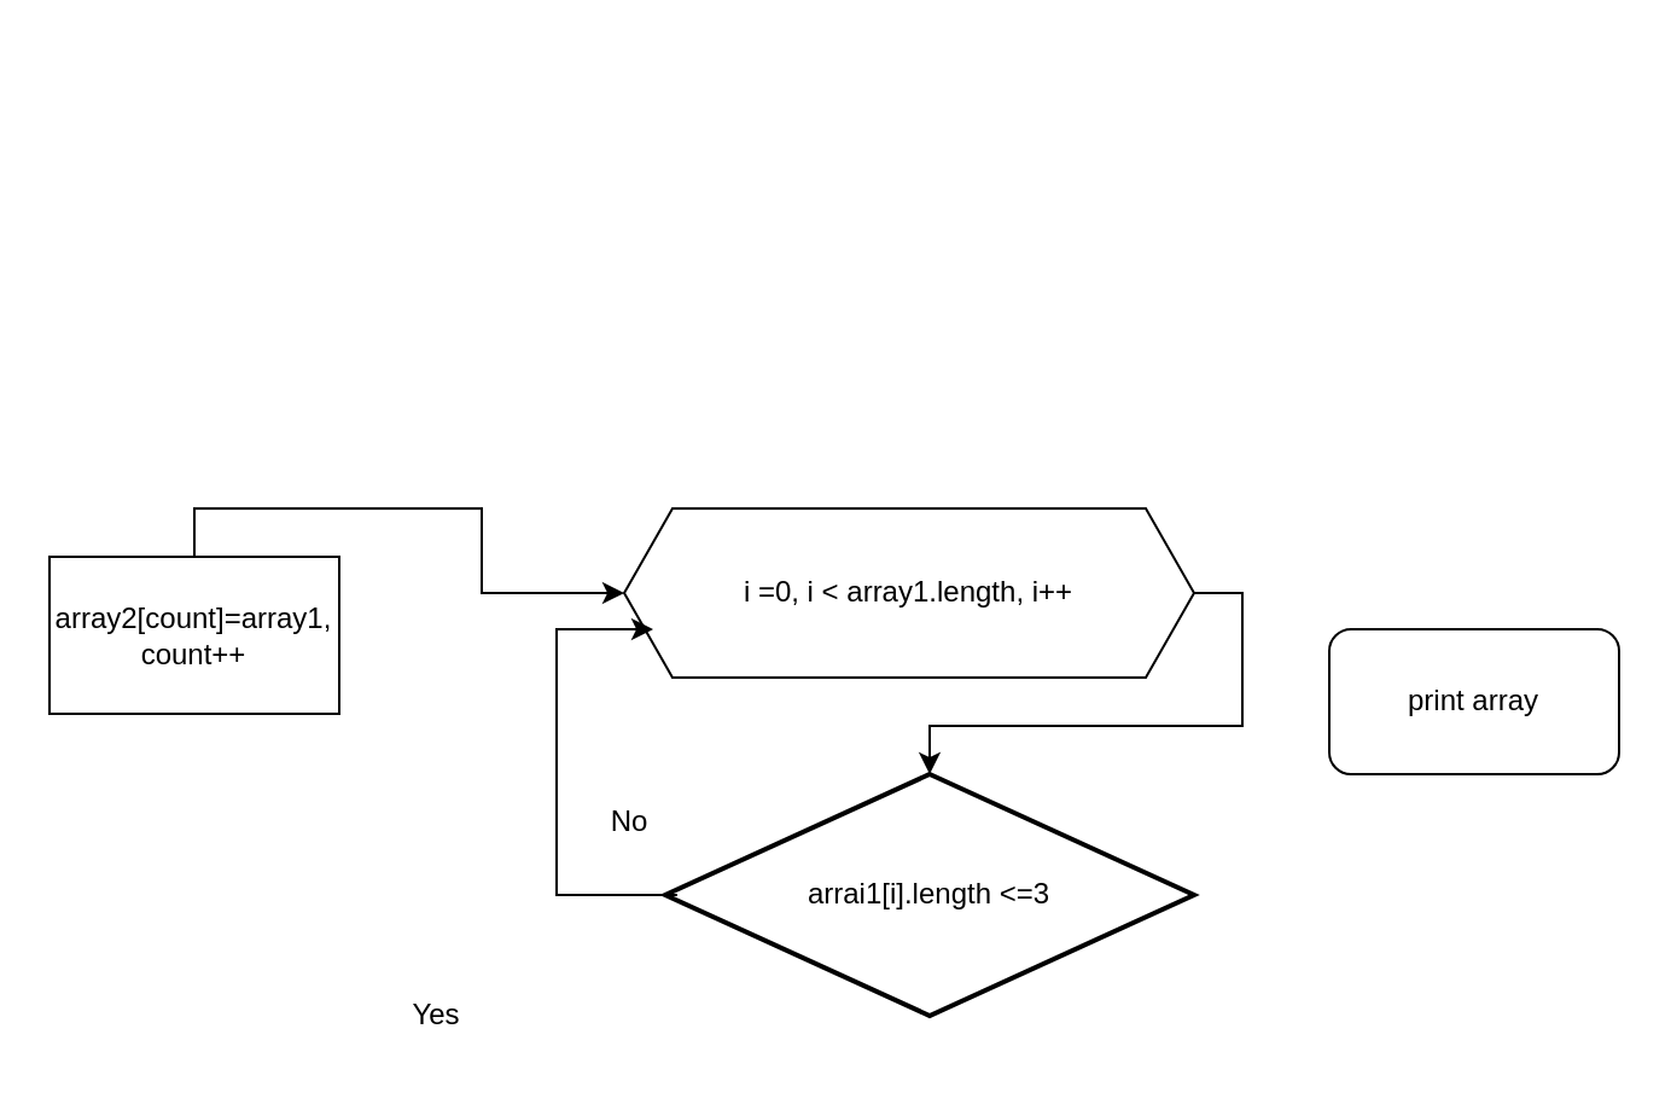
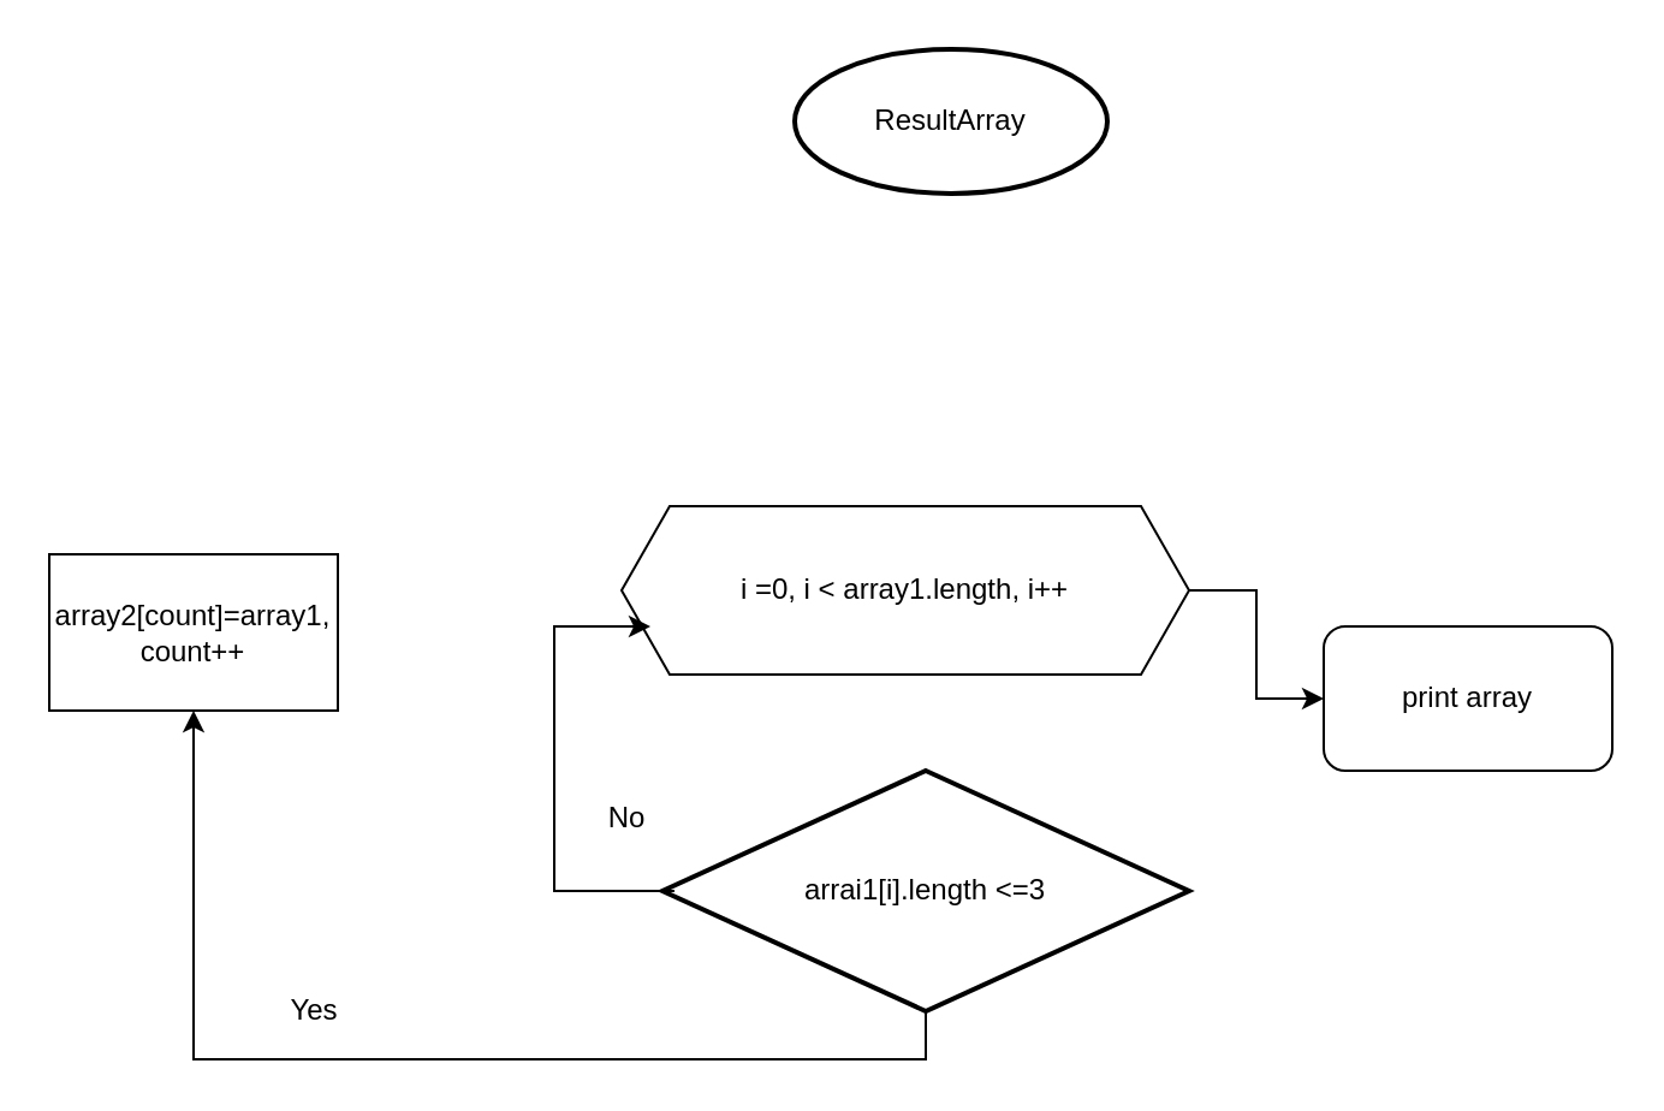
  <mxCell id="0" />
  <mxCell id="1" parent="0" />
- <mxCell id="3" style="edgeStyle=orthogonalEdgeStyle;rounded=0;orthogonalLoop=1;jettySize=auto;html=1;exitX=1;exitY=0.5;exitDx=0;exitDy=0;" edge="1" parent="1" source="4" target="7"><mxGeometry relative="1" as="geometry" /></mxCell>
+ <mxCell id="2" value="ResultArray" style="strokeWidth=2;html=1;shape=mxgraph.flowchart.start_1;whiteSpace=wrap;" vertex="1" parent="1"><mxGeometry x="330" y="20" width="130" height="60" as="geometry" /></mxCell>
+ <mxCell id="3" style="edgeStyle=orthogonalEdgeStyle;rounded=0;orthogonalLoop=1;jettySize=auto;html=1;exitX=1;exitY=0.5;exitDx=0;exitDy=0;entryX=0;entryY=0.5;entryDx=0;entryDy=0;" edge="1" parent="1" source="4" target="5"><mxGeometry relative="1" as="geometry" /></mxCell>
  <mxCell id="4" value="i =0, i &amp;lt; array1.length, i++" style="shape=hexagon;perimeter=hexagonPerimeter2;whiteSpace=wrap;html=1;fixedSize=1;" vertex="1" parent="1"><mxGeometry x="258" y="210" width="236" height="70" as="geometry" /></mxCell>
  <mxCell id="5" value="print array" style="rounded=1;whiteSpace=wrap;html=1;" vertex="1" parent="1"><mxGeometry x="550" y="260" width="120" height="60" as="geometry" /></mxCell>
+ <mxCell id="6" style="edgeStyle=orthogonalEdgeStyle;rounded=0;orthogonalLoop=1;jettySize=auto;html=1;exitX=0.5;exitY=1;exitDx=0;exitDy=0;exitPerimeter=0;" edge="1" parent="1" source="7" target="9"><mxGeometry relative="1" as="geometry"><mxPoint x="80" y="340" as="targetPoint" /><Array as="points"><mxPoint x="385" y="440" /><mxPoint x="80" y="440" /></Array></mxGeometry></mxCell>
  <mxCell id="7" value="arrai1[i].length &amp;lt;=3" style="strokeWidth=2;html=1;shape=mxgraph.flowchart.decision;whiteSpace=wrap;" vertex="1" parent="1"><mxGeometry x="275" y="320" width="219" height="100" as="geometry" /></mxCell>
- <mxCell id="8" style="edgeStyle=orthogonalEdgeStyle;rounded=0;orthogonalLoop=1;jettySize=auto;html=1;exitX=0.5;exitY=0;exitDx=0;exitDy=0;entryX=0;entryY=0.5;entryDx=0;entryDy=0;" edge="1" parent="1" source="9" target="4"><mxGeometry relative="1" as="geometry" /></mxCell>
  <mxCell id="9" value="array2[count]=array1,&lt;br&gt;count++" style="rounded=0;whiteSpace=wrap;html=1;" vertex="1" parent="1"><mxGeometry x="20" y="230" width="120" height="65" as="geometry" /></mxCell>
  <mxCell id="10" value="" style="endArrow=classic;html=1;rounded=0;" edge="1" parent="1"><mxGeometry width="50" height="50" relative="1" as="geometry"><mxPoint x="280" y="370" as="sourcePoint" /><mxPoint x="270" y="260" as="targetPoint" /><Array as="points"><mxPoint x="230" y="370" /><mxPoint x="230" y="260" /></Array></mxGeometry></mxCell>
- <mxCell id="11" value="Yes" style="text;html=1;align=center;verticalAlign=middle;resizable=0;points=[];autosize=1;strokeColor=none;fillColor=none;" vertex="1" parent="1"><mxGeometry x="160" y="405" width="40" height="30" as="geometry" /></mxCell>
+ <mxCell id="11" value="Yes" style="text;html=1;align=center;verticalAlign=middle;resizable=0;points=[];autosize=1;strokeColor=none;fillColor=none;" vertex="1" parent="1"><mxGeometry x="110" y="405" width="40" height="30" as="geometry" /></mxCell>
  <mxCell id="12" value="No" style="text;html=1;align=center;verticalAlign=middle;resizable=0;points=[];autosize=1;strokeColor=none;fillColor=none;" vertex="1" parent="1"><mxGeometry x="240" y="325" width="40" height="30" as="geometry" /></mxCell>
